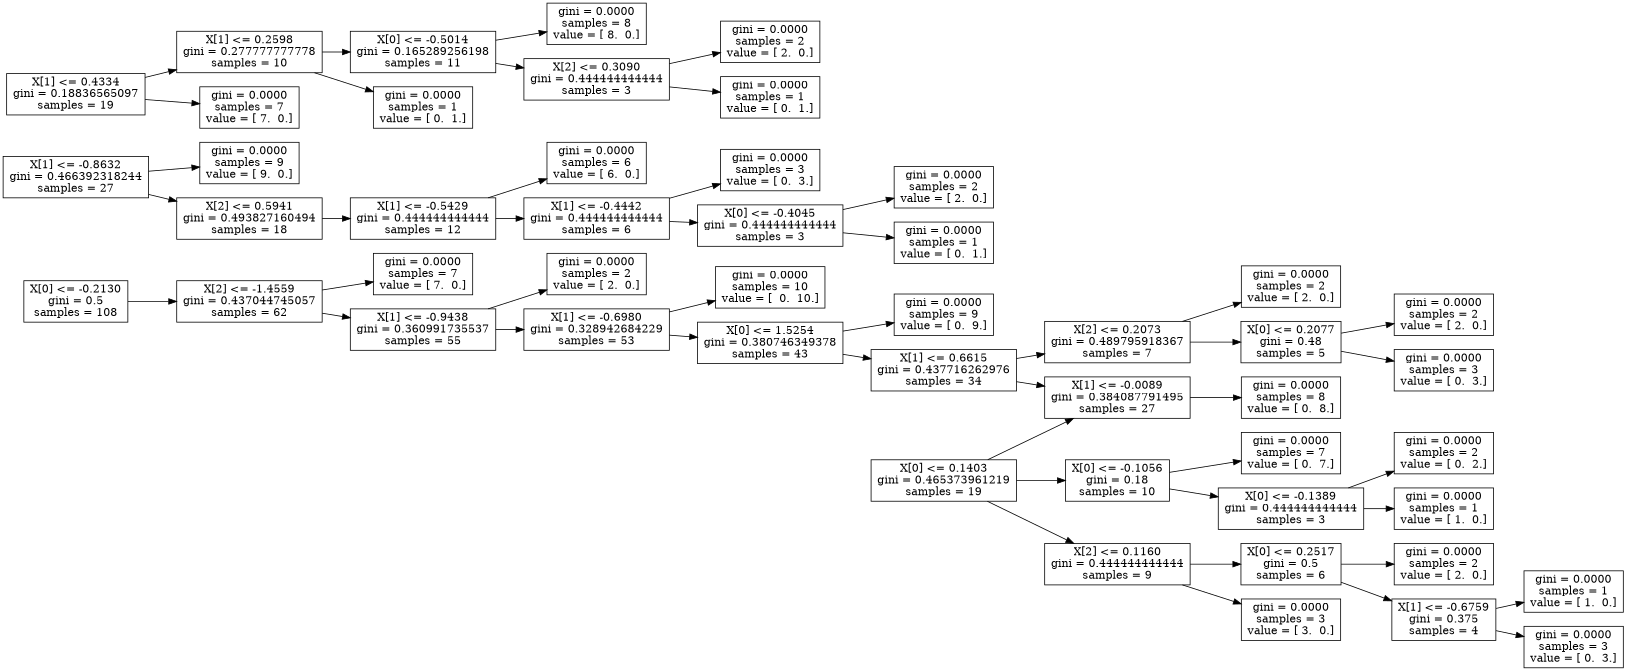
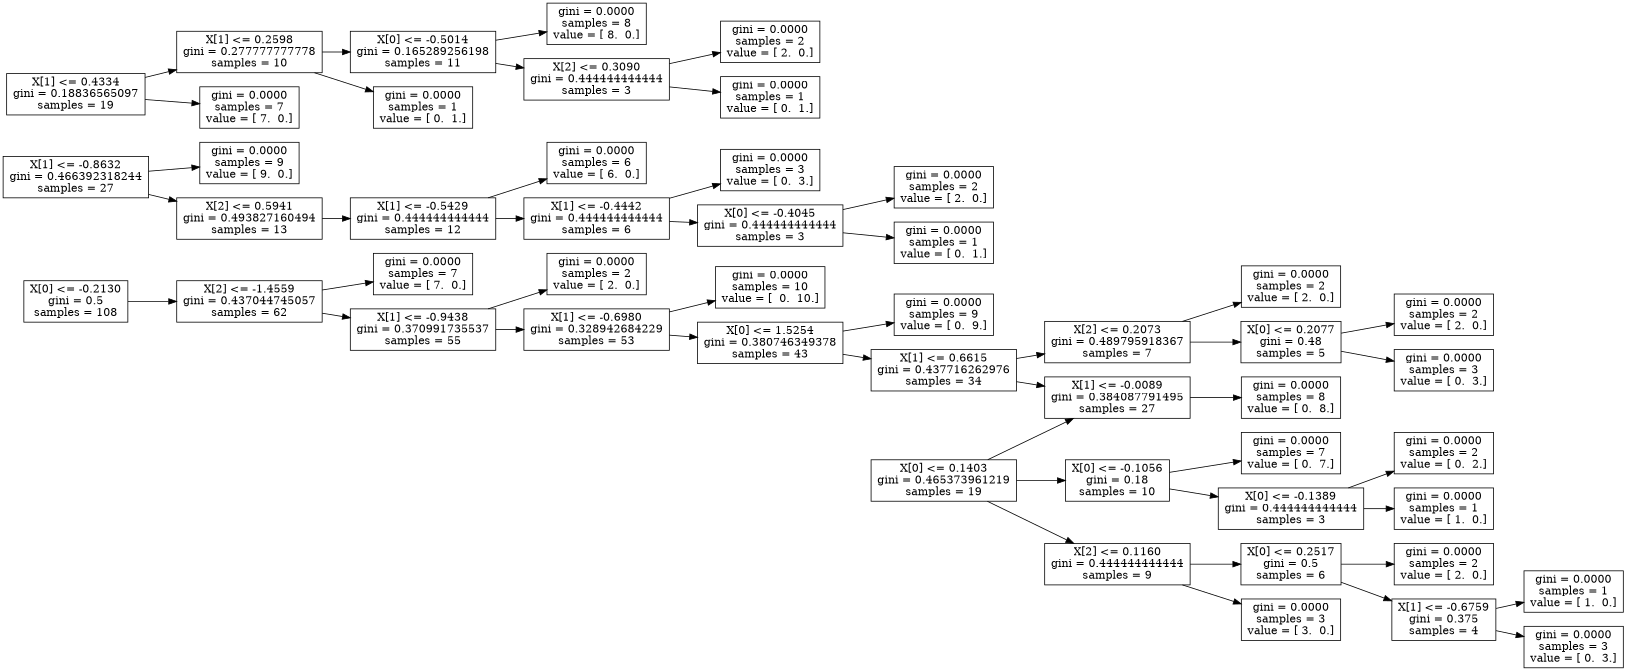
  digraph {
    rankdir=LR
    node [shape=box]
    n1 [label="X[0] <= -0.2130\ngini = 0.5\nsamples = 108"]
    n2 [label="X[2] <= -1.4559\ngini = 0.437044745057\nsamples = 62"]
    n3 [label="gini = 0.0000\nsamples = 7\nvalue = [ 7.  0.]"]
-   n4 [label="X[1] <= -0.9438\ngini = 0.360991735537\nsamples = 55"]
+   n4 [label="X[1] <= -0.9438\ngini = 0.370991735537\nsamples = 55"]
    n5 [label="X[1] <= -0.8632\ngini = 0.466392318244\nsamples = 27"]
    n6 [label="gini = 0.0000\nsamples = 9\nvalue = [ 9.  0.]"]
-   n7 [label="X[2] <= 0.5941\ngini = 0.493827160494\nsamples = 18"]
+   n7 [label="X[2] <= 0.5941\ngini = 0.493827160494\nsamples = 13"]
    n8 [label="X[1] <= 0.4334\ngini = 0.18836565097\nsamples = 19"]
    n9 [label="X[1] <= 0.2598\ngini = 0.277777777778\nsamples = 10"]
    n10 [label="gini = 0.0000\nsamples = 7\nvalue = [ 7.  0.]"]
    n11 [label="X[1] <= -0.5429\ngini = 0.444444444444\nsamples = 12"]
    n12 [label="gini = 0.0000\nsamples = 6\nvalue = [ 6.  0.]"]
    n13 [label="X[1] <= -0.4442\ngini = 0.444444444444\nsamples = 6"]
    n14 [label="gini = 0.0000\nsamples = 3\nvalue = [ 0.  3.]"]
    n15 [label="X[0] <= -0.4045\ngini = 0.444444444444\nsamples = 3"]
    n16 [label="gini = 0.0000\nsamples = 2\nvalue = [ 2.  0.]"]
    n17 [label="gini = 0.0000\nsamples = 1\nvalue = [ 0.  1.]"]
    n18 [label="X[0] <= -0.5014\ngini = 0.165289256198\nsamples = 11"]
    n19 [label="gini = 0.0000\nsamples = 1\nvalue = [ 0.  1.]"]
    n20 [label="gini = 0.0000\nsamples = 8\nvalue = [ 8.  0.]"]
    n21 [label="X[2] <= 0.3090\ngini = 0.444444444444\nsamples = 3"]
    n22 [label="gini = 0.0000\nsamples = 2\nvalue = [ 2.  0.]"]
    n23 [label="gini = 0.0000\nsamples = 1\nvalue = [ 0.  1.]"]
    n24 [label="gini = 0.0000\nsamples = 2\nvalue = [ 2.  0.]"]
    n25 [label="X[1] <= -0.6980\ngini = 0.328942684229\nsamples = 53"]
    n26 [label="gini = 0.0000\nsamples = 10\nvalue = [  0.  10.]"]
    n27 [label="X[0] <= 1.5254\ngini = 0.380746349378\nsamples = 43"]
    n28 [label="X[1] <= 0.6615\ngini = 0.437716262976\nsamples = 34"]
    n29 [label="gini = 0.0000\nsamples = 9\nvalue = [ 0.  9.]"]
    n30 [label="X[1] <= -0.0089\ngini = 0.384087791495\nsamples = 27"]
    n31 [label="X[2] <= 0.2073\ngini = 0.489795918367\nsamples = 7"]
    n32 [label="gini = 0.0000\nsamples = 8\nvalue = [ 0.  8.]"]
    n33 [label="X[0] <= 0.2077\ngini = 0.48\nsamples = 5"]
    n34 [label="gini = 0.0000\nsamples = 2\nvalue = [ 2.  0.]"]
    n35 [label="X[0] <= 0.1403\ngini = 0.465373961219\nsamples = 19"]
    n36 [label="X[0] <= -0.1056\ngini = 0.18\nsamples = 10"]
    n37 [label="X[2] <= 0.1160\ngini = 0.444444444444\nsamples = 9"]
    n38 [label="X[0] <= -0.1389\ngini = 0.444444444444\nsamples = 3"]
    n39 [label="gini = 0.0000\nsamples = 7\nvalue = [ 0.  7.]"]
    n40 [label="gini = 0.0000\nsamples = 3\nvalue = [ 3.  0.]"]
    n41 [label="X[0] <= 0.2517\ngini = 0.5\nsamples = 6"]
    n42 [label="gini = 0.0000\nsamples = 2\nvalue = [ 0.  2.]"]
    n43 [label="gini = 0.0000\nsamples = 1\nvalue = [ 1.  0.]"]
    n44 [label="gini = 0.0000\nsamples = 2\nvalue = [ 2.  0.]"]
    n45 [label="X[1] <= -0.6759\ngini = 0.375\nsamples = 4"]
    n46 [label="gini = 0.0000\nsamples = 1\nvalue = [ 1.  0.]"]
    n47 [label="gini = 0.0000\nsamples = 3\nvalue = [ 0.  3.]"]
    n48 [label="gini = 0.0000\nsamples = 2\nvalue = [ 2.  0.]"]
    n49 [label="gini = 0.0000\nsamples = 3\nvalue = [ 0.  3.]"]
    n1 -> n2
    n2 -> n3
    n2 -> n4
    n4 -> n24
    n4 -> n25
    n5 -> n6
    n5 -> n7
    n7 -> n11
    n8 -> n9
    n8 -> n10
    n9 -> n18
    n9 -> n19
    n11 -> n12
    n11 -> n13
    n13 -> n14
    n13 -> n15
    n15 -> n16
    n15 -> n17
    n18 -> n20
    n18 -> n21
    n21 -> n22
    n21 -> n23
    n25 -> n26
    n25 -> n27
    n27 -> n28
    n27 -> n29
    n28 -> n30
    n28 -> n31
    n30 -> n32
    n31 -> n33
    n31 -> n34
    n33 -> n48
    n33 -> n49
    n35 -> n30
    n35 -> n36
    n35 -> n37
    n36 -> n38
    n36 -> n39
    n37 -> n40
    n37 -> n41
    n38 -> n42
    n38 -> n43
    n41 -> n44
    n41 -> n45
    n45 -> n46
    n45 -> n47
  }
